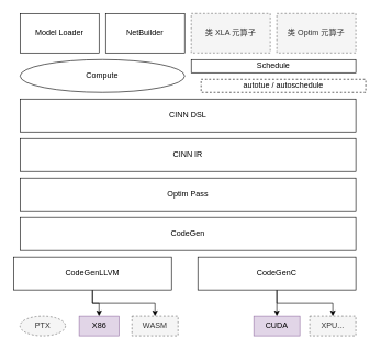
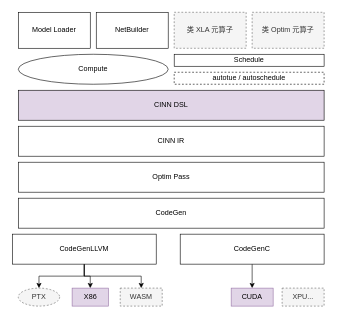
  <mxCell id="0" />
  <mxCell id="1" parent="0" />
  <mxCell id="2" value="Model Loader" style="rounded=0;whiteSpace=wrap;html=1;" vertex="1" parent="1"><mxGeometry x="30" y="20" width="120" height="60" as="geometry" /></mxCell>
  <mxCell id="3" value="NetBuilder" style="rounded=0;whiteSpace=wrap;html=1;" vertex="1" parent="1"><mxGeometry x="160" y="20" width="120" height="60" as="geometry" /></mxCell>
  <mxCell id="4" value="类 XLA 元算子" style="rounded=0;whiteSpace=wrap;html=1;dashed=1;fillColor=#f5f5f5;strokeColor=#666666;fontColor=#333333;" vertex="1" parent="1"><mxGeometry x="290" y="20" width="120" height="60" as="geometry" /></mxCell>
  <mxCell id="5" value="类 Optim 元算子" style="rounded=0;whiteSpace=wrap;html=1;dashed=1;fillColor=#f5f5f5;strokeColor=#666666;fontColor=#333333;" vertex="1" parent="1"><mxGeometry x="420" y="20" width="120" height="60" as="geometry" /></mxCell>
  <mxCell id="6" value="Compute" style="ellipse;whiteSpace=wrap;html=1;" vertex="1" parent="1"><mxGeometry x="30" y="90" width="250" height="50" as="geometry" /></mxCell>
  <mxCell id="7" value="Schedule" style="rounded=0;whiteSpace=wrap;html=1;" vertex="1" parent="1"><mxGeometry x="290" y="90" width="250" height="20" as="geometry" /></mxCell>
- <mxCell id="8" value="CINN DSL" style="rounded=0;whiteSpace=wrap;html=1;" vertex="1" parent="1"><mxGeometry x="30" y="150" width="510" height="50" as="geometry" /></mxCell>
+ <mxCell id="8" value="CINN DSL" style="rounded=0;whiteSpace=wrap;html=1;fillColor=#e1d5e7;" vertex="1" parent="1"><mxGeometry x="30" y="150" width="510" height="50" as="geometry" /></mxCell>
  <mxCell id="9" value="CINN IR" style="rounded=0;whiteSpace=wrap;html=1;" vertex="1" parent="1"><mxGeometry x="30" y="210" width="510" height="50" as="geometry" /></mxCell>
  <mxCell id="10" value="CodeGen" style="rounded=0;whiteSpace=wrap;html=1;" vertex="1" parent="1"><mxGeometry x="30" y="330" width="510" height="50" as="geometry" /></mxCell>
  <mxCell id="11" value="Optim Pass" style="rounded=0;whiteSpace=wrap;html=1;" vertex="1" parent="1"><mxGeometry x="30" y="270" width="510" height="50" as="geometry" /></mxCell>
  <mxCell id="12" style="edgeStyle=orthogonalEdgeStyle;rounded=0;orthogonalLoop=1;jettySize=auto;html=1;exitX=0.5;exitY=1;exitDx=0;exitDy=0;entryX=0.5;entryY=0;entryDx=0;entryDy=0;" edge="1" parent="1" source="15" target="20"><mxGeometry relative="1" as="geometry" /></mxCell>
+ <mxCell id="13" style="edgeStyle=orthogonalEdgeStyle;rounded=0;orthogonalLoop=1;jettySize=auto;html=1;exitX=0.5;exitY=1;exitDx=0;exitDy=0;" edge="1" parent="1" source="15" target="21"><mxGeometry relative="1" as="geometry" /></mxCell>
  <mxCell id="14" style="edgeStyle=orthogonalEdgeStyle;rounded=0;orthogonalLoop=1;jettySize=auto;html=1;exitX=0.5;exitY=1;exitDx=0;exitDy=0;entryX=0.5;entryY=0;entryDx=0;entryDy=0;" edge="1" parent="1" source="15" target="22"><mxGeometry relative="1" as="geometry" /></mxCell>
  <mxCell id="15" value="CodeGenLLVM" style="rounded=0;whiteSpace=wrap;html=1;" vertex="1" parent="1"><mxGeometry x="20" y="390" width="240" height="50" as="geometry" /></mxCell>
  <mxCell id="16" style="edgeStyle=orthogonalEdgeStyle;rounded=0;orthogonalLoop=1;jettySize=auto;html=1;exitX=0.5;exitY=1;exitDx=0;exitDy=0;entryX=0.5;entryY=0;entryDx=0;entryDy=0;" edge="1" parent="1" source="18" target="19"><mxGeometry relative="1" as="geometry" /></mxCell>
- <mxCell id="17" style="edgeStyle=orthogonalEdgeStyle;rounded=0;orthogonalLoop=1;jettySize=auto;html=1;exitX=0.5;exitY=1;exitDx=0;exitDy=0;entryX=0.5;entryY=0;entryDx=0;entryDy=0;" edge="1" parent="1" source="18" target="23"><mxGeometry relative="1" as="geometry" /></mxCell>
  <mxCell id="18" value="CodeGenC" style="rounded=0;whiteSpace=wrap;html=1;" vertex="1" parent="1"><mxGeometry x="300" y="390" width="240" height="50" as="geometry" /></mxCell>
  <mxCell id="19" value="CUDA" style="rounded=0;whiteSpace=wrap;html=1;fillColor=#e1d5e7;strokeColor=#9673a6;" vertex="1" parent="1"><mxGeometry x="385" y="480" width="70" height="30" as="geometry" /></mxCell>
  <mxCell id="20" value="X86" style="rounded=0;whiteSpace=wrap;html=1;fillColor=#e1d5e7;strokeColor=#9673a6;" vertex="1" parent="1"><mxGeometry x="119.75" y="480" width="60.5" height="30" as="geometry" /></mxCell>
  <mxCell id="21" value="PTX" style="ellipse;whiteSpace=wrap;html=1;dashed=1;fillColor=#f5f5f5;strokeColor=#666666;fontColor=#333333;" vertex="1" parent="1"><mxGeometry x="30" y="480" width="69" height="30" as="geometry" /></mxCell>
  <mxCell id="22" value="WASM" style="rounded=0;whiteSpace=wrap;html=1;dashed=1;fillColor=#f5f5f5;strokeColor=#666666;fontColor=#333333;" vertex="1" parent="1"><mxGeometry x="200" y="480" width="70" height="30" as="geometry" /></mxCell>
  <mxCell id="23" value="XPU..." style="rounded=0;whiteSpace=wrap;html=1;dashed=1;fillColor=#f5f5f5;strokeColor=#666666;fontColor=#333333;" vertex="1" parent="1"><mxGeometry x="470" y="480" width="70" height="30" as="geometry" /></mxCell>
- <mxCell id="24" value="autotue / autoschedule" style="rounded=0;whiteSpace=wrap;html=1;dashed=1;" vertex="1" parent="1"><mxGeometry x="305" y="120" width="250" height="20" as="geometry" /></mxCell>
+ <mxCell id="24" value="autotue / autoschedule" style="rounded=0;whiteSpace=wrap;html=1;dashed=1;" vertex="1" parent="1"><mxGeometry x="290" y="120" width="250" height="20" as="geometry" /></mxCell>
